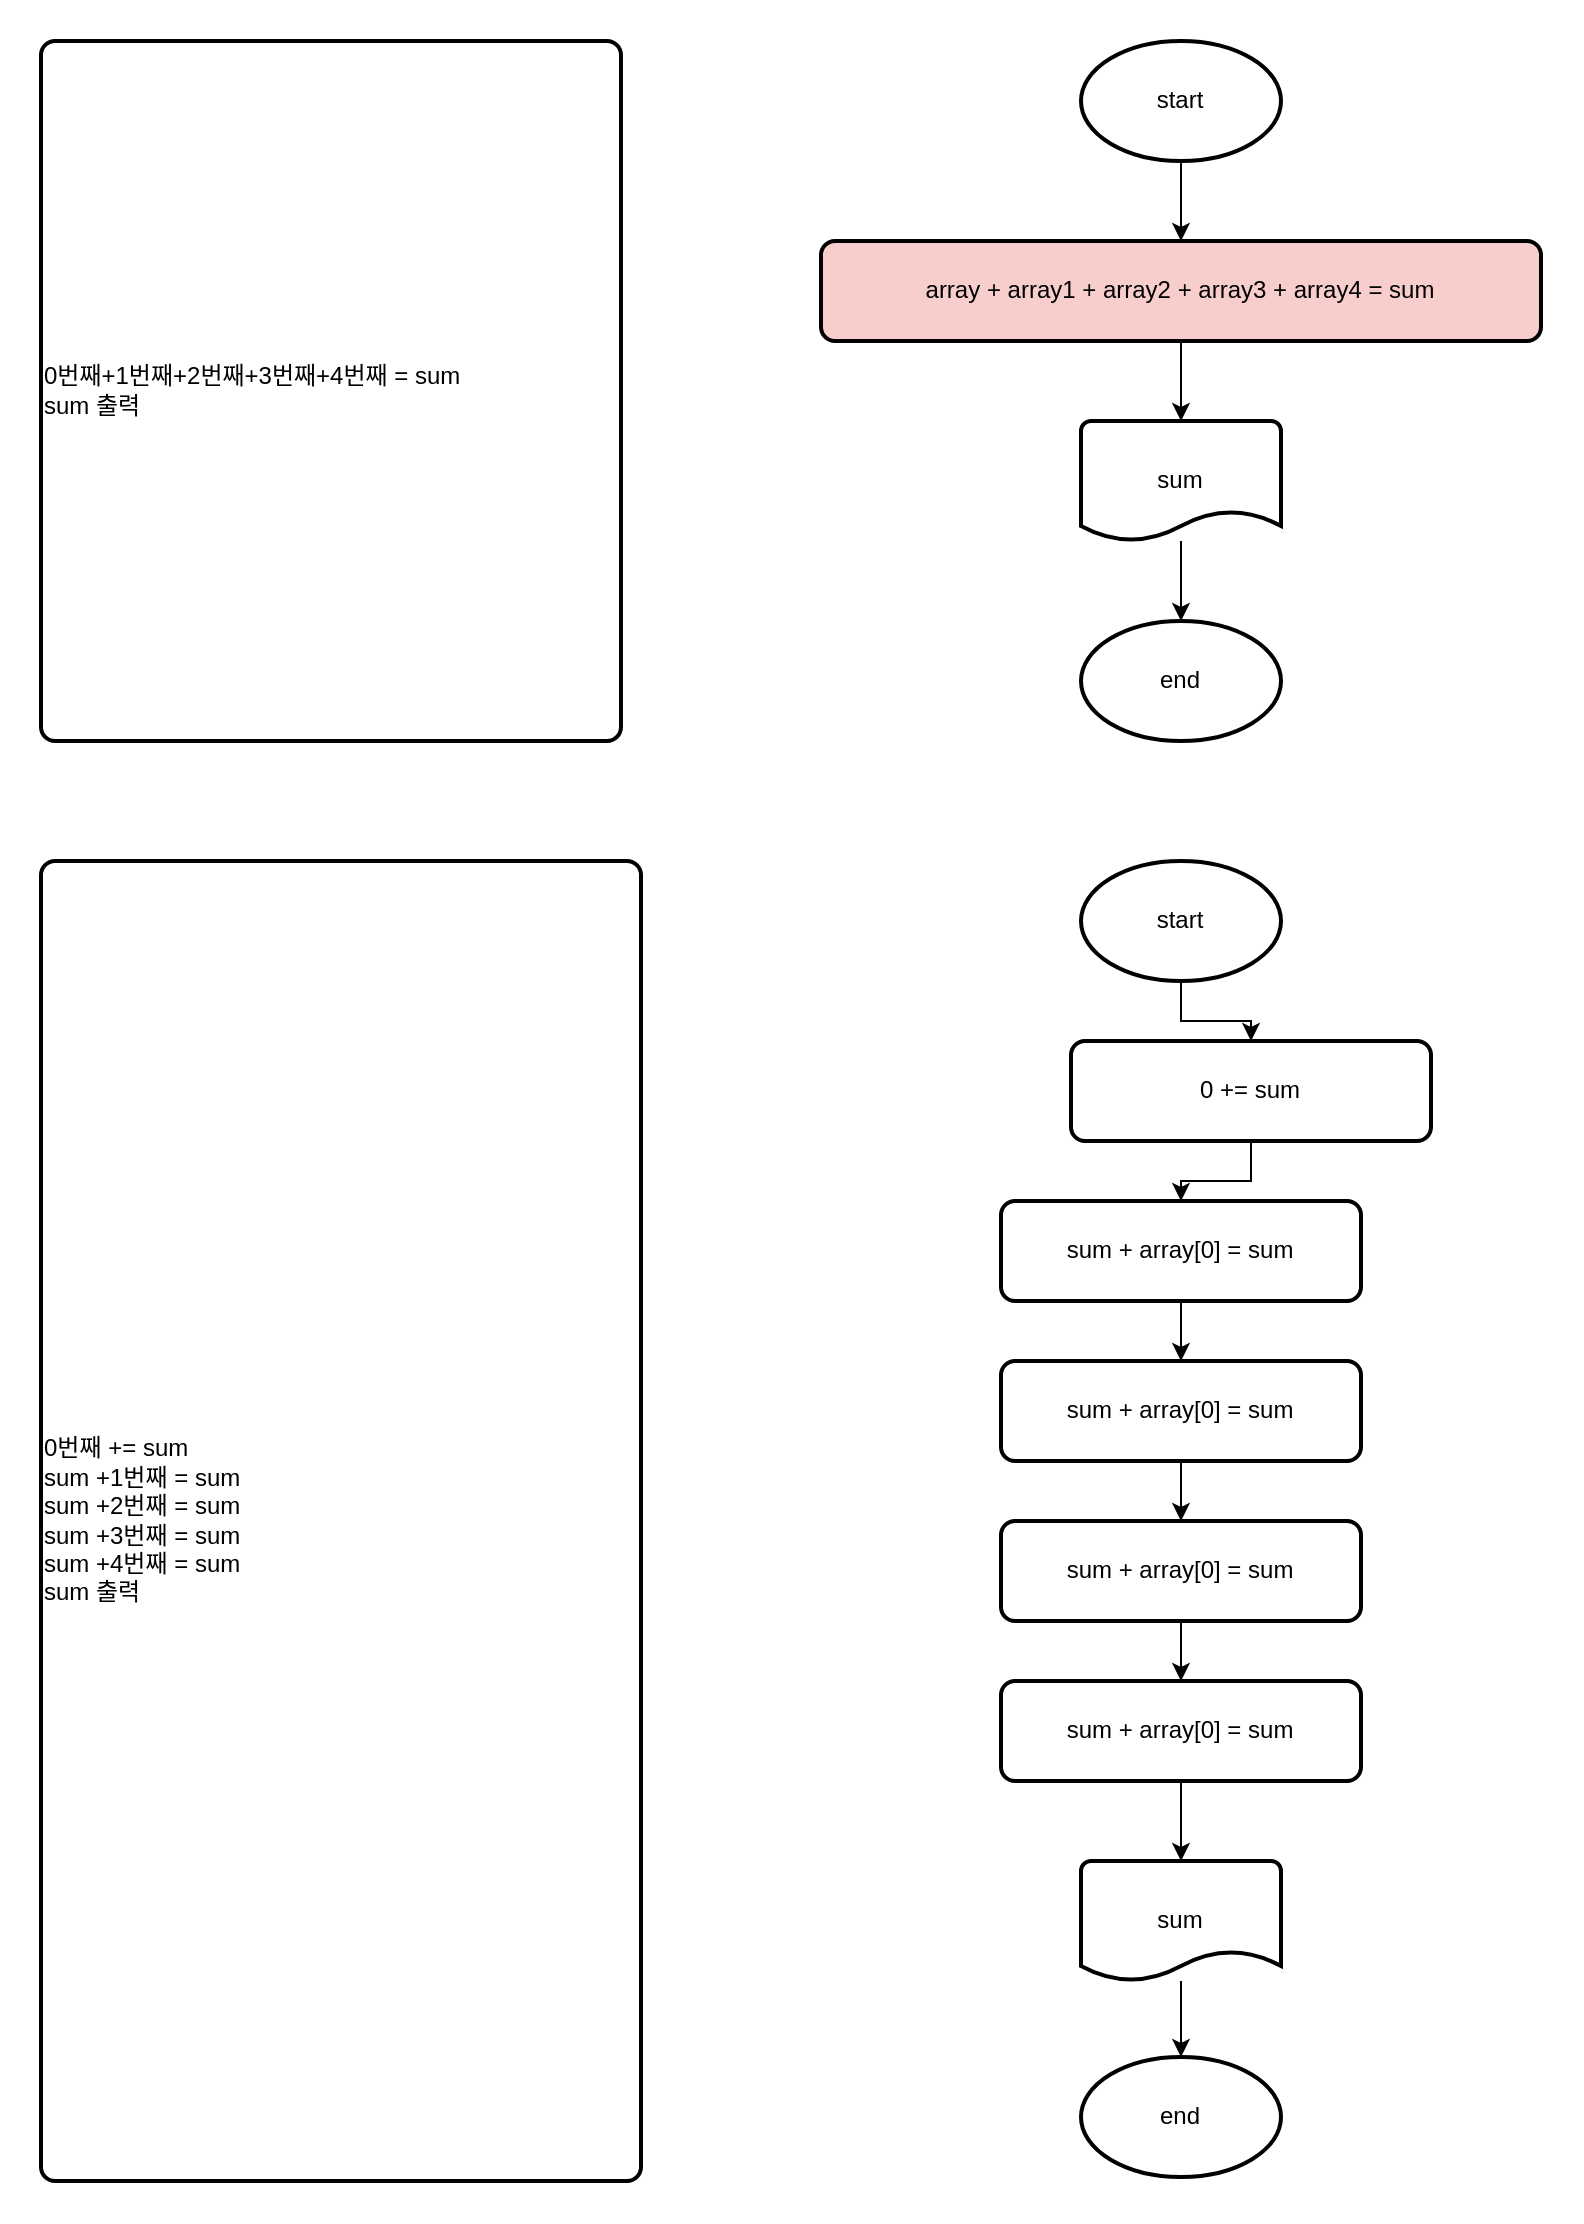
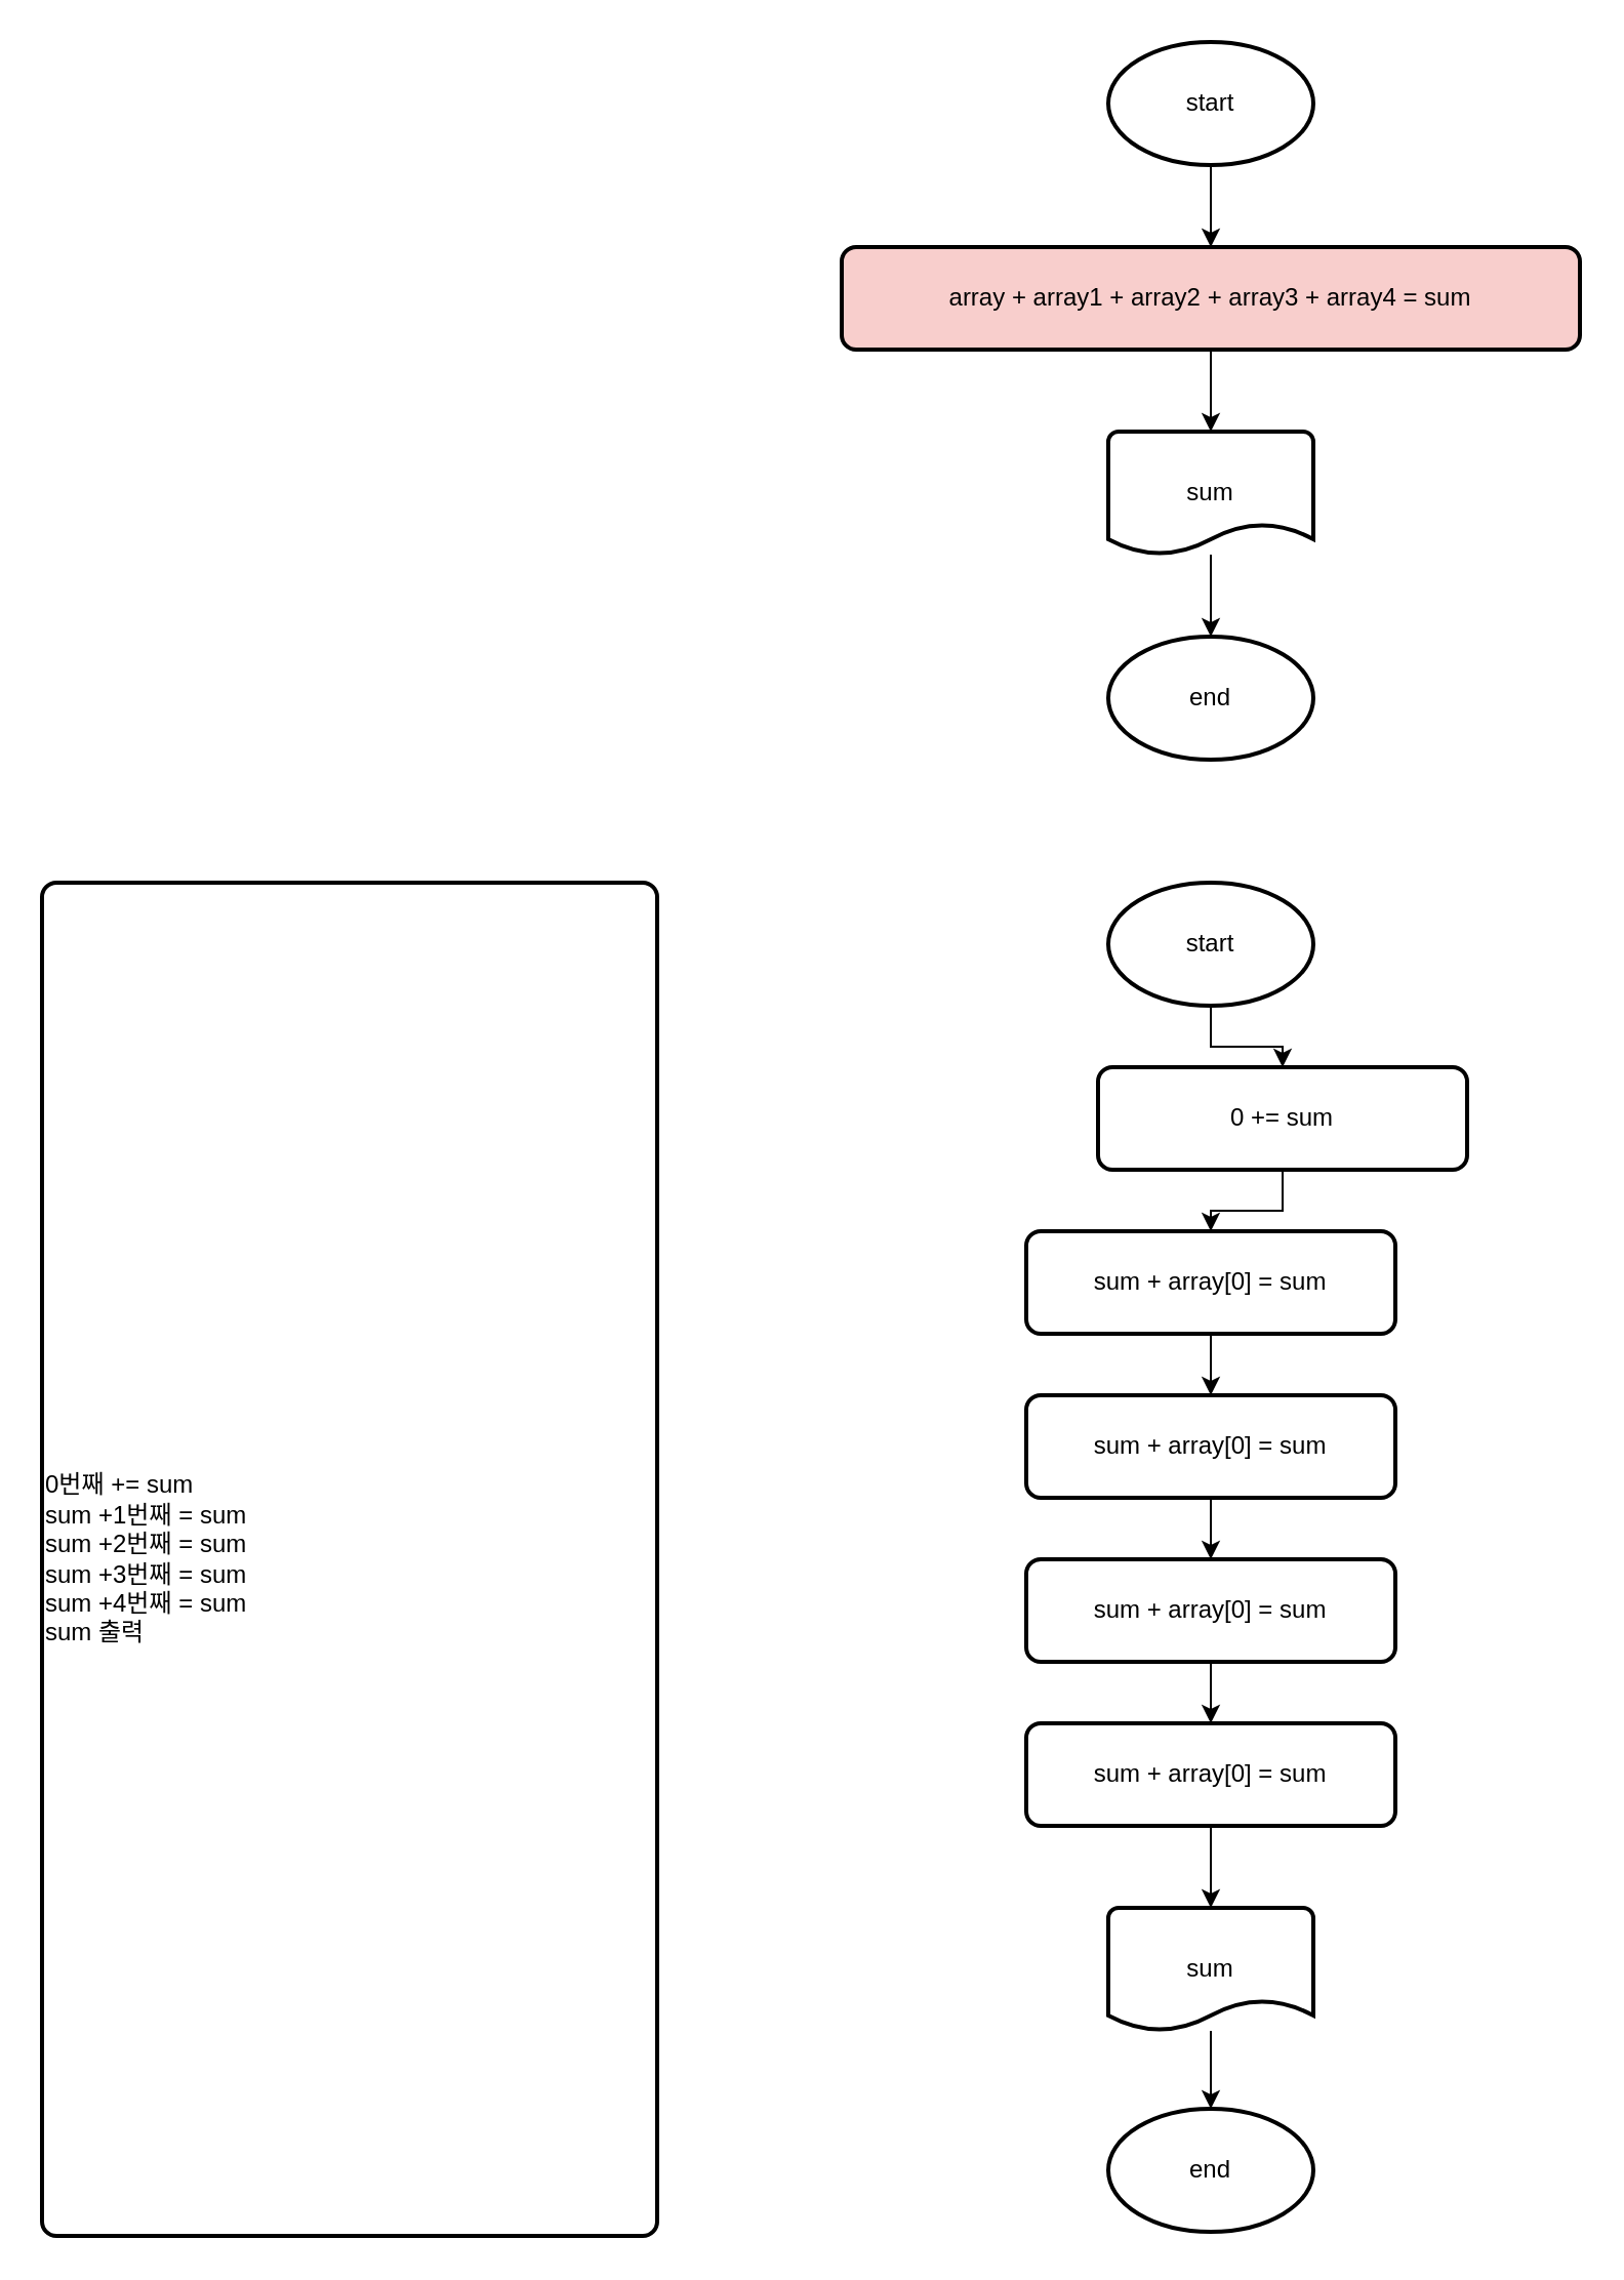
  <mxCell id="0" />
  <mxCell id="1" parent="0" />
- <mxCell id="2" value="0번째+1번째+2번째+3번째+4번째 = sum&lt;br&gt;&lt;div style=&quot;&quot;&gt;&lt;span style=&quot;background-color: initial;&quot;&gt;sum 출력&lt;/span&gt;&lt;/div&gt;" style="rounded=1;whiteSpace=wrap;html=1;absoluteArcSize=1;arcSize=14;strokeWidth=2;align=left;" vertex="1" parent="1"><mxGeometry x="20" y="20" width="290" height="350" as="geometry" /></mxCell>
  <mxCell id="3" style="edgeStyle=orthogonalEdgeStyle;rounded=0;orthogonalLoop=1;jettySize=auto;html=1;exitX=0.5;exitY=1;exitDx=0;exitDy=0;exitPerimeter=0;entryX=0.5;entryY=0;entryDx=0;entryDy=0;" edge="1" parent="1" source="4" target="6"><mxGeometry relative="1" as="geometry" /></mxCell>
  <mxCell id="4" value="start" style="strokeWidth=2;html=1;shape=mxgraph.flowchart.start_1;whiteSpace=wrap;" vertex="1" parent="1"><mxGeometry x="540" y="20" width="100" height="60" as="geometry" /></mxCell>
  <mxCell id="5" style="edgeStyle=orthogonalEdgeStyle;rounded=0;orthogonalLoop=1;jettySize=auto;html=1;entryX=0.5;entryY=0;entryDx=0;entryDy=0;entryPerimeter=0;" edge="1" parent="1" source="6" target="8"><mxGeometry relative="1" as="geometry" /></mxCell>
  <mxCell id="6" value="array + array1 + array2 + array3 + array4 = sum" style="rounded=1;whiteSpace=wrap;html=1;absoluteArcSize=1;arcSize=14;strokeWidth=2;fillColor=#f8cecc;" vertex="1" parent="1"><mxGeometry x="410" y="120" width="360" height="50" as="geometry" /></mxCell>
  <mxCell id="7" style="edgeStyle=orthogonalEdgeStyle;rounded=0;orthogonalLoop=1;jettySize=auto;html=1;entryX=0.5;entryY=0;entryDx=0;entryDy=0;entryPerimeter=0;" edge="1" parent="1" source="8" target="9"><mxGeometry relative="1" as="geometry" /></mxCell>
  <mxCell id="8" value="sum" style="strokeWidth=2;html=1;shape=mxgraph.flowchart.document2;whiteSpace=wrap;size=0.25;" vertex="1" parent="1"><mxGeometry x="540" y="210" width="100" height="60" as="geometry" /></mxCell>
  <mxCell id="9" value="end" style="strokeWidth=2;html=1;shape=mxgraph.flowchart.start_1;whiteSpace=wrap;" vertex="1" parent="1"><mxGeometry x="540" y="310" width="100" height="60" as="geometry" /></mxCell>
  <mxCell id="10" style="edgeStyle=orthogonalEdgeStyle;rounded=0;orthogonalLoop=1;jettySize=auto;html=1;exitX=0.5;exitY=1;exitDx=0;exitDy=0;exitPerimeter=0;entryX=0.5;entryY=0;entryDx=0;entryDy=0;" edge="1" parent="1" source="11" target="17"><mxGeometry relative="1" as="geometry" /></mxCell>
  <mxCell id="11" value="start" style="strokeWidth=2;html=1;shape=mxgraph.flowchart.start_1;whiteSpace=wrap;" vertex="1" parent="1"><mxGeometry x="540" y="430" width="100" height="60" as="geometry" /></mxCell>
  <mxCell id="12" value="0번째 += sum&lt;br&gt;sum +1번째 = sum&lt;br&gt;sum +2번째 = sum&lt;br&gt;sum +3번째 = sum&lt;br&gt;sum +4번째 = sum&lt;br&gt;&lt;div style=&quot;&quot;&gt;&lt;span style=&quot;background-color: initial;&quot;&gt;sum 출력&lt;/span&gt;&lt;/div&gt;" style="rounded=1;whiteSpace=wrap;html=1;absoluteArcSize=1;arcSize=14;strokeWidth=2;align=left;" vertex="1" parent="1"><mxGeometry x="20" y="430" width="300" height="660" as="geometry" /></mxCell>
  <mxCell id="13" value="end" style="strokeWidth=2;html=1;shape=mxgraph.flowchart.start_1;whiteSpace=wrap;" vertex="1" parent="1"><mxGeometry x="540" y="1028" width="100" height="60" as="geometry" /></mxCell>
  <mxCell id="14" style="edgeStyle=orthogonalEdgeStyle;rounded=0;orthogonalLoop=1;jettySize=auto;html=1;exitX=0.5;exitY=1;exitDx=0;exitDy=0;entryX=0.5;entryY=0;entryDx=0;entryDy=0;" edge="1" parent="1" source="15" target="21"><mxGeometry relative="1" as="geometry" /></mxCell>
  <mxCell id="15" value="sum + array[0] = sum" style="rounded=1;whiteSpace=wrap;html=1;absoluteArcSize=1;arcSize=14;strokeWidth=2;" vertex="1" parent="1"><mxGeometry x="500" y="600" width="180" height="50" as="geometry" /></mxCell>
  <mxCell id="16" style="edgeStyle=orthogonalEdgeStyle;rounded=0;orthogonalLoop=1;jettySize=auto;html=1;exitX=0.5;exitY=1;exitDx=0;exitDy=0;" edge="1" parent="1" source="17" target="15"><mxGeometry relative="1" as="geometry" /></mxCell>
  <mxCell id="17" value="0 += sum" style="rounded=1;whiteSpace=wrap;html=1;absoluteArcSize=1;arcSize=14;strokeWidth=2;" vertex="1" parent="1"><mxGeometry x="535" y="520" width="180" height="50" as="geometry" /></mxCell>
  <mxCell id="18" value="" style="edgeStyle=orthogonalEdgeStyle;rounded=0;orthogonalLoop=1;jettySize=auto;html=1;" edge="1" parent="1" source="19" target="13"><mxGeometry relative="1" as="geometry" /></mxCell>
  <mxCell id="19" value="sum" style="strokeWidth=2;html=1;shape=mxgraph.flowchart.document2;whiteSpace=wrap;size=0.25;" vertex="1" parent="1"><mxGeometry x="540" y="930" width="100" height="60" as="geometry" /></mxCell>
  <mxCell id="20" style="edgeStyle=orthogonalEdgeStyle;rounded=0;orthogonalLoop=1;jettySize=auto;html=1;exitX=0.5;exitY=1;exitDx=0;exitDy=0;entryX=0.5;entryY=0;entryDx=0;entryDy=0;" edge="1" parent="1" source="21" target="23"><mxGeometry relative="1" as="geometry" /></mxCell>
  <mxCell id="21" value="sum + array[0] = sum" style="rounded=1;whiteSpace=wrap;html=1;absoluteArcSize=1;arcSize=14;strokeWidth=2;" vertex="1" parent="1"><mxGeometry x="500" y="680" width="180" height="50" as="geometry" /></mxCell>
  <mxCell id="22" style="edgeStyle=orthogonalEdgeStyle;rounded=0;orthogonalLoop=1;jettySize=auto;html=1;exitX=0.5;exitY=1;exitDx=0;exitDy=0;" edge="1" parent="1" source="23" target="25"><mxGeometry relative="1" as="geometry" /></mxCell>
  <mxCell id="23" value="sum + array[0] = sum" style="rounded=1;whiteSpace=wrap;html=1;absoluteArcSize=1;arcSize=14;strokeWidth=2;" vertex="1" parent="1"><mxGeometry x="500" y="760" width="180" height="50" as="geometry" /></mxCell>
  <mxCell id="24" style="edgeStyle=orthogonalEdgeStyle;rounded=0;orthogonalLoop=1;jettySize=auto;html=1;exitX=0.5;exitY=1;exitDx=0;exitDy=0;entryX=0.5;entryY=0;entryDx=0;entryDy=0;entryPerimeter=0;" edge="1" parent="1" source="25" target="19"><mxGeometry relative="1" as="geometry" /></mxCell>
  <mxCell id="25" value="sum + array[0] = sum" style="rounded=1;whiteSpace=wrap;html=1;absoluteArcSize=1;arcSize=14;strokeWidth=2;" vertex="1" parent="1"><mxGeometry x="500" y="840" width="180" height="50" as="geometry" /></mxCell>
